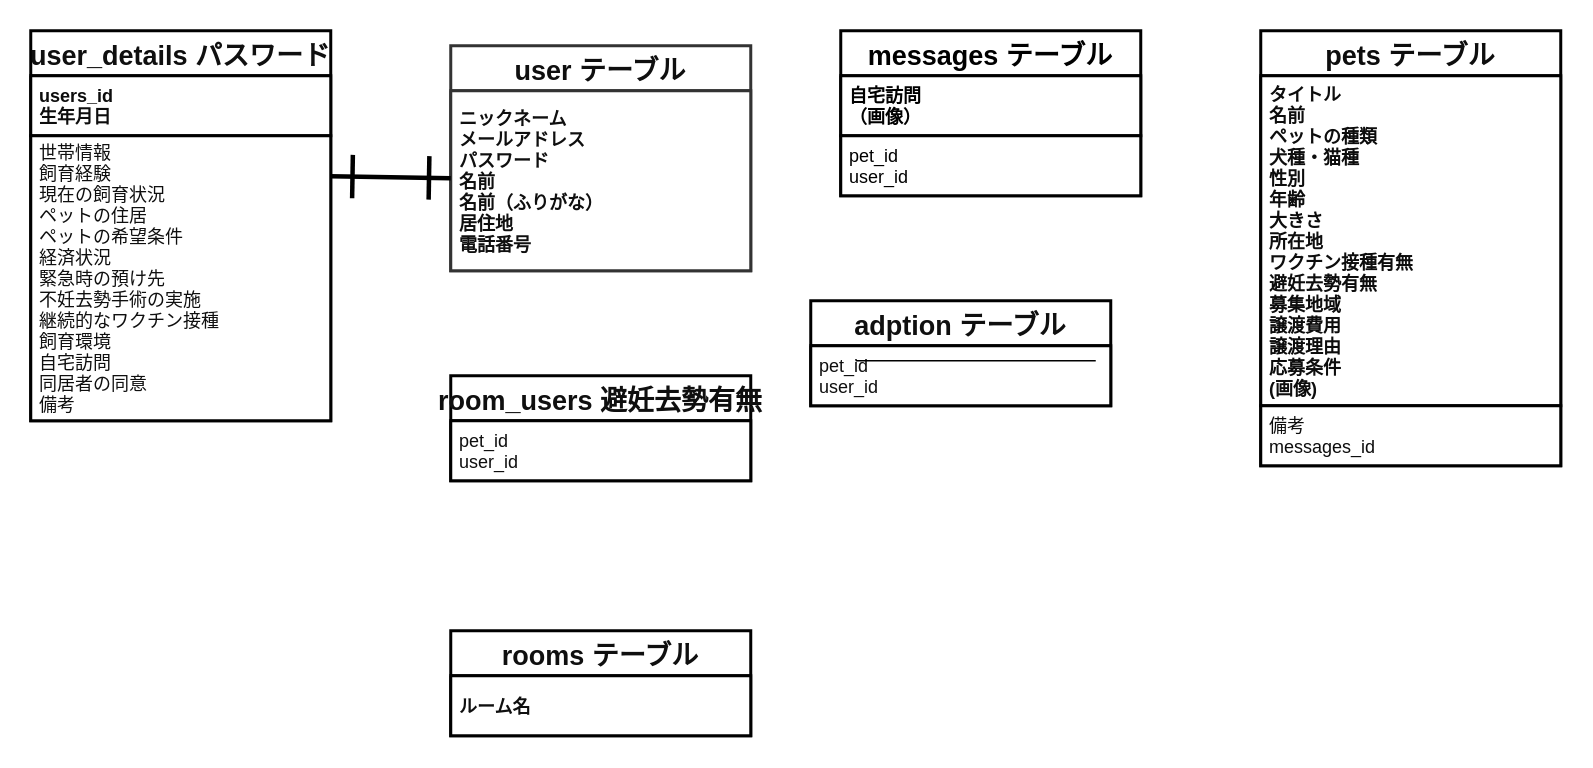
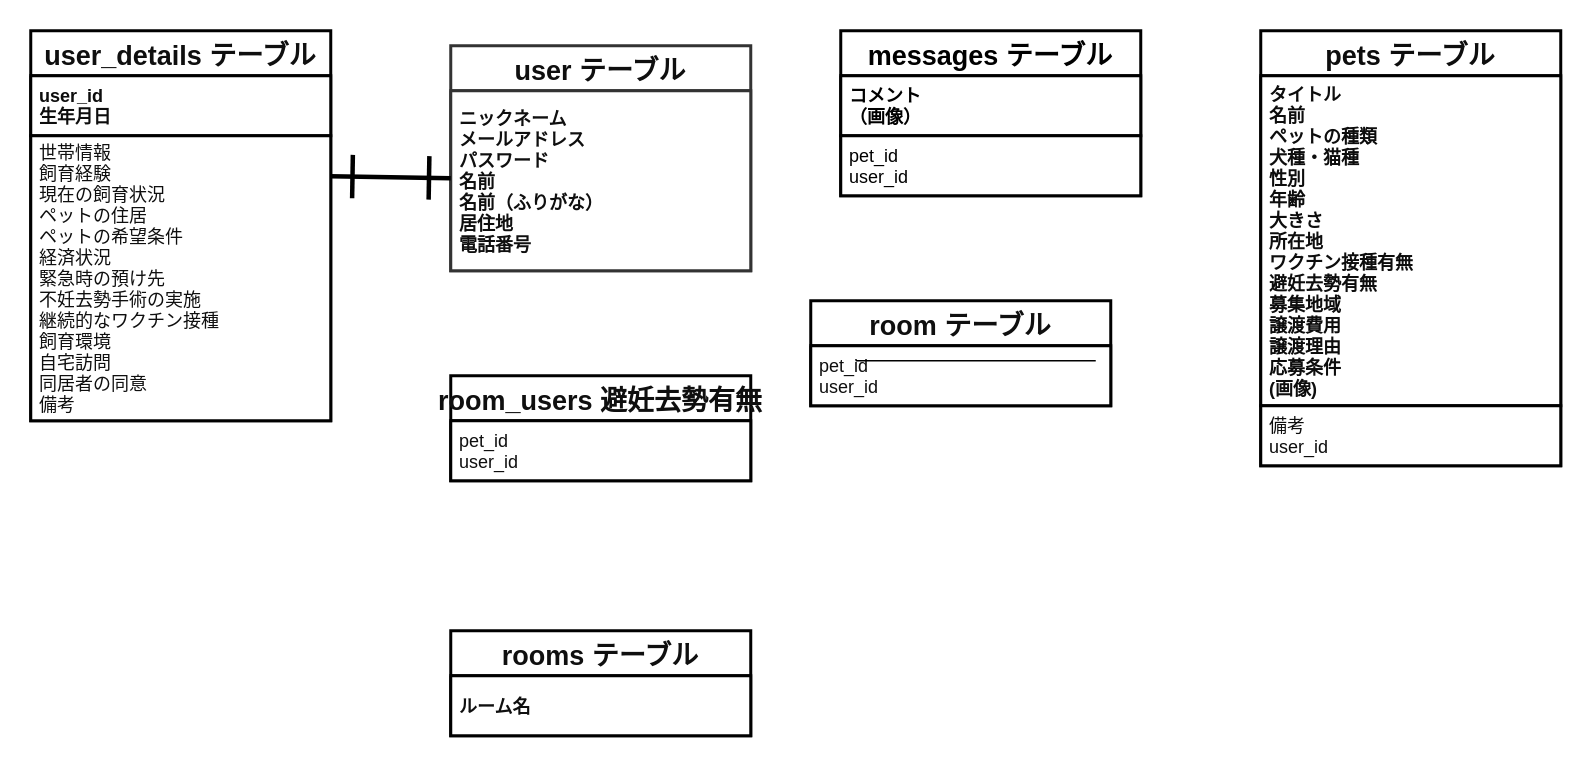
  <mxCell id="0" />
  <mxCell id="1" parent="0" />
  <mxCell id="2" value="user テーブル" style="swimlane;fontStyle=1;childLayout=stackLayout;horizontal=1;startSize=30;horizontalStack=0;resizeParent=1;resizeParentMax=0;resizeLast=0;collapsible=1;marginBottom=0;align=center;fontSize=18;strokeWidth=2;fillColor=#FFFFFF;strokeColor=#333333;fontColor=#0F0F0F;" parent="1" vertex="1"><mxGeometry x="300" y="30" width="200" height="150" as="geometry"><mxRectangle x="40" y="140" width="60" height="30" as="alternateBounds" /></mxGeometry></mxCell>
  <mxCell id="3" value="ニックネーム&#10;メールアドレス&#10;パスワード&#10;名前&#10;名前（ふりがな）&#10;居住地&#10;電話番号" style="text;spacingLeft=4;spacingRight=4;overflow=hidden;rotatable=0;points=[[0,0.5],[1,0.5]];portConstraint=eastwest;fontSize=12;verticalAlign=middle;fontStyle=1;strokeWidth=2;fillColor=#FFFFFF;strokeColor=#333333;fontColor=#0F0F0F;" parent="2" vertex="1"><mxGeometry y="30" width="200" height="120" as="geometry" /></mxCell>
  <mxCell id="4" value="pets テーブル" style="swimlane;fontStyle=1;childLayout=stackLayout;horizontal=1;startSize=30;horizontalStack=0;resizeParent=1;resizeParentMax=0;resizeLast=0;collapsible=1;marginBottom=0;align=center;fontSize=18;strokeWidth=2;strokeColor=#000000;fontColor=#0D0D0D;fillColor=#FFFFFF;" parent="1" vertex="1"><mxGeometry x="840" y="20" width="200" height="290" as="geometry"><mxRectangle x="40" y="140" width="60" height="30" as="alternateBounds" /></mxGeometry></mxCell>
  <mxCell id="5" value="タイトル&#10;名前&#10;ペットの種類&#10;犬種・猫種&#10;性別&#10;年齢&#10;大きさ&#10;所在地&#10;ワクチン接種有無&#10;避妊去勢有無&#10;募集地域&#10;譲渡費用&#10;譲渡理由&#10;応募条件&#10;(画像)" style="text;spacingLeft=4;spacingRight=4;overflow=hidden;rotatable=0;points=[[0,0.5],[1,0.5]];portConstraint=eastwest;fontSize=12;verticalAlign=middle;fontStyle=1;strokeWidth=2;strokeColor=#000000;fontColor=#0D0D0D;fillColor=#FFFFFF;" parent="4" vertex="1"><mxGeometry y="30" width="200" height="220" as="geometry" /></mxCell>
- <mxCell id="6" value="備考&#10;messages_id" style="text;spacingLeft=4;spacingRight=4;overflow=hidden;rotatable=0;points=[[0,0.5],[1,0.5]];portConstraint=eastwest;fontSize=12;verticalAlign=middle;strokeWidth=2;strokeColor=#000000;fontColor=#0D0D0D;fillColor=#FFFFFF;" parent="4" vertex="1"><mxGeometry y="250" width="200" height="40" as="geometry" /></mxCell>
+ <mxCell id="6" value="備考&#10;user_id" style="text;spacingLeft=4;spacingRight=4;overflow=hidden;rotatable=0;points=[[0,0.5],[1,0.5]];portConstraint=eastwest;fontSize=12;verticalAlign=middle;strokeWidth=2;strokeColor=#000000;fontColor=#0D0D0D;fillColor=#FFFFFF;" parent="4" vertex="1"><mxGeometry y="250" width="200" height="40" as="geometry" /></mxCell>
  <mxCell id="7" value="messages テーブル" style="swimlane;fontStyle=1;childLayout=stackLayout;horizontal=1;startSize=30;horizontalStack=0;resizeParent=1;resizeParentMax=0;resizeLast=0;collapsible=1;marginBottom=0;align=center;fontSize=18;strokeWidth=2;strokeColor=#000000;fillColor=#FFFFFF;fontColor=#000000;" parent="1" vertex="1"><mxGeometry x="560" y="20" width="200" height="110" as="geometry"><mxRectangle x="40" y="140" width="60" height="30" as="alternateBounds" /></mxGeometry></mxCell>
- <mxCell id="8" value="自宅訪問&#10;（画像）" style="text;spacingLeft=4;spacingRight=4;overflow=hidden;rotatable=0;points=[[0,0.5],[1,0.5]];portConstraint=eastwest;fontSize=12;verticalAlign=middle;fontStyle=1;strokeWidth=2;strokeColor=#000000;fillColor=#FFFFFF;fontColor=#000000;" parent="7" vertex="1"><mxGeometry y="30" width="200" height="40" as="geometry" /></mxCell>
+ <mxCell id="8" value="コメント&#10;（画像）" style="text;spacingLeft=4;spacingRight=4;overflow=hidden;rotatable=0;points=[[0,0.5],[1,0.5]];portConstraint=eastwest;fontSize=12;verticalAlign=middle;fontStyle=1;strokeWidth=2;strokeColor=#000000;fillColor=#FFFFFF;fontColor=#000000;" parent="7" vertex="1"><mxGeometry y="30" width="200" height="40" as="geometry" /></mxCell>
  <mxCell id="9" value="pet_id&#10;user_id" style="text;spacingLeft=4;spacingRight=4;overflow=hidden;rotatable=0;points=[[0,0.5],[1,0.5]];portConstraint=eastwest;fontSize=12;verticalAlign=middle;strokeWidth=2;strokeColor=#000000;fillColor=#FFFFFF;fontColor=#000000;" parent="7" vertex="1"><mxGeometry y="70" width="200" height="40" as="geometry" /></mxCell>
- <mxCell id="10" value="user_details パスワード" style="swimlane;fontStyle=1;childLayout=stackLayout;horizontal=1;startSize=30;horizontalStack=0;resizeParent=1;resizeParentMax=0;resizeLast=0;collapsible=1;marginBottom=0;align=center;fontSize=18;strokeWidth=2;strokeColor=#000000;fontColor=#0F0F0F;fillColor=#FFFFFF;" parent="1" vertex="1"><mxGeometry x="20" y="20" width="200" height="260" as="geometry"><mxRectangle x="40" y="140" width="60" height="30" as="alternateBounds" /></mxGeometry></mxCell>
- <mxCell id="11" value="users_id&#10;生年月日" style="text;spacingLeft=4;spacingRight=4;overflow=hidden;rotatable=0;points=[[0,0.5],[1,0.5]];portConstraint=eastwest;fontSize=12;verticalAlign=middle;strokeWidth=2;strokeColor=#000000;fontColor=#0D0D0D;fillColor=#FFFFFF;fontStyle=1" parent="10" vertex="1"><mxGeometry y="30" width="200" height="40" as="geometry" /></mxCell>
+ <mxCell id="10" value="user_details テーブル" style="swimlane;fontStyle=1;childLayout=stackLayout;horizontal=1;startSize=30;horizontalStack=0;resizeParent=1;resizeParentMax=0;resizeLast=0;collapsible=1;marginBottom=0;align=center;fontSize=18;strokeWidth=2;strokeColor=#000000;fontColor=#0F0F0F;fillColor=#FFFFFF;" parent="1" vertex="1"><mxGeometry x="20" y="20" width="200" height="260" as="geometry"><mxRectangle x="40" y="140" width="60" height="30" as="alternateBounds" /></mxGeometry></mxCell>
+ <mxCell id="11" value="user_id&#10;生年月日" style="text;spacingLeft=4;spacingRight=4;overflow=hidden;rotatable=0;points=[[0,0.5],[1,0.5]];portConstraint=eastwest;fontSize=12;verticalAlign=middle;strokeWidth=2;strokeColor=#000000;fontColor=#0D0D0D;fillColor=#FFFFFF;fontStyle=1" parent="10" vertex="1"><mxGeometry y="30" width="200" height="40" as="geometry" /></mxCell>
  <mxCell id="12" value="世帯情報&#10;飼育経験&#10;現在の飼育状況&#10;ペットの住居&#10;ペットの希望条件&#10;経済状況&#10;緊急時の預け先&#10;不妊去勢手術の実施&#10;継続的なワクチン接種&#10;飼育環境&#10;自宅訪問&#10;同居者の同意&#10;備考" style="text;spacingLeft=4;spacingRight=4;overflow=hidden;rotatable=0;points=[[0,0.5],[1,0.5]];portConstraint=eastwest;fontSize=12;verticalAlign=middle;fontStyle=0;strokeWidth=2;strokeColor=#000000;fontColor=#0F0F0F;fillColor=#FFFFFF;" parent="10" vertex="1"><mxGeometry y="70" width="200" height="190" as="geometry" /></mxCell>
  <mxCell id="13" value="rooms テーブル" style="swimlane;fontStyle=1;childLayout=stackLayout;horizontal=1;startSize=30;horizontalStack=0;resizeParent=1;resizeParentMax=0;resizeLast=0;collapsible=1;marginBottom=0;align=center;fontSize=18;strokeWidth=2;strokeColor=#000000;fontColor=#0F0F0F;fillColor=#FFFFFF;" parent="1" vertex="1"><mxGeometry x="300" y="420" width="200" height="70" as="geometry"><mxRectangle x="40" y="140" width="60" height="30" as="alternateBounds" /></mxGeometry></mxCell>
  <mxCell id="14" value="ルーム名" style="text;spacingLeft=4;spacingRight=4;overflow=hidden;rotatable=0;points=[[0,0.5],[1,0.5]];portConstraint=eastwest;fontSize=12;verticalAlign=middle;fontStyle=1;strokeWidth=2;strokeColor=#000000;fontColor=#0F0F0F;fillColor=#FFFFFF;" parent="13" vertex="1"><mxGeometry y="30" width="200" height="40" as="geometry" /></mxCell>
  <mxCell id="15" value="room_users 避妊去勢有無" style="swimlane;fontStyle=1;childLayout=stackLayout;horizontal=1;startSize=30;horizontalStack=0;resizeParent=1;resizeParentMax=0;resizeLast=0;collapsible=1;marginBottom=0;align=center;fontSize=18;strokeWidth=2;strokeColor=#000000;fontColor=#0F0F0F;fillColor=#FFFFFF;" parent="1" vertex="1"><mxGeometry x="300" y="250" width="200" height="70" as="geometry"><mxRectangle x="40" y="140" width="60" height="30" as="alternateBounds" /></mxGeometry></mxCell>
  <mxCell id="16" value="pet_id&#10;user_id" style="text;spacingLeft=4;spacingRight=4;overflow=hidden;rotatable=0;points=[[0,0.5],[1,0.5]];portConstraint=eastwest;fontSize=12;verticalAlign=middle;fontStyle=0;strokeWidth=2;strokeColor=#000000;fontColor=#0F0F0F;fillColor=#FFFFFF;" parent="15" vertex="1"><mxGeometry y="30" width="200" height="40" as="geometry" /></mxCell>
- <mxCell id="17" value="adption テーブル" style="swimlane;fontStyle=1;childLayout=stackLayout;horizontal=1;startSize=30;horizontalStack=0;resizeParent=1;resizeParentMax=0;resizeLast=0;collapsible=1;marginBottom=0;align=center;fontSize=18;strokeWidth=2;strokeColor=#000000;fontColor=#0F0F0F;fillColor=#FFFFFF;" parent="1" vertex="1"><mxGeometry x="540" y="200" width="200" height="70" as="geometry"><mxRectangle x="40" y="140" width="60" height="30" as="alternateBounds" /></mxGeometry></mxCell>
+ <mxCell id="17" value="room テーブル" style="swimlane;fontStyle=1;childLayout=stackLayout;horizontal=1;startSize=30;horizontalStack=0;resizeParent=1;resizeParentMax=0;resizeLast=0;collapsible=1;marginBottom=0;align=center;fontSize=18;strokeWidth=2;strokeColor=#000000;fontColor=#0F0F0F;fillColor=#FFFFFF;" parent="1" vertex="1"><mxGeometry x="540" y="200" width="200" height="70" as="geometry"><mxRectangle x="40" y="140" width="60" height="30" as="alternateBounds" /></mxGeometry></mxCell>
  <mxCell id="18" value="pet_id&#10;user_id" style="text;spacingLeft=4;spacingRight=4;overflow=hidden;rotatable=0;points=[[0,0.5],[1,0.5]];portConstraint=eastwest;fontSize=12;verticalAlign=middle;fontStyle=0;strokeWidth=2;strokeColor=#000000;fontColor=#0F0F0F;fillColor=#FFFFFF;" parent="17" vertex="1"><mxGeometry y="30" width="200" height="40" as="geometry" /></mxCell>
  <mxCell id="19" value="" style="endArrow=none;html=1;rounded=0;" parent="1" edge="1"><mxGeometry relative="1" as="geometry"><mxPoint x="570" y="240" as="sourcePoint" /><mxPoint x="730" y="240" as="targetPoint" /></mxGeometry></mxCell>
  <mxCell id="20" value="" style="endArrow=ERone;html=1;endSize=25;strokeWidth=3;startSize=25;startArrow=ERone;startFill=0;endFill=0;exitX=1;exitY=0.142;exitDx=0;exitDy=0;exitPerimeter=0;" parent="1" source="12" target="3" edge="1"><mxGeometry width="50" height="50" relative="1" as="geometry"><mxPoint x="404" y="276" as="sourcePoint" /><mxPoint x="455" y="240" as="targetPoint" /></mxGeometry></mxCell>
